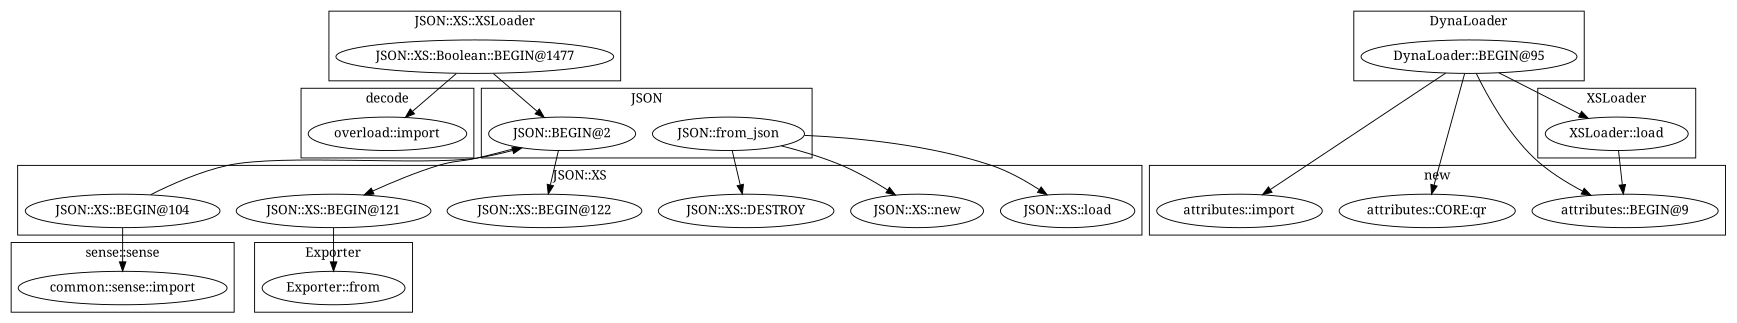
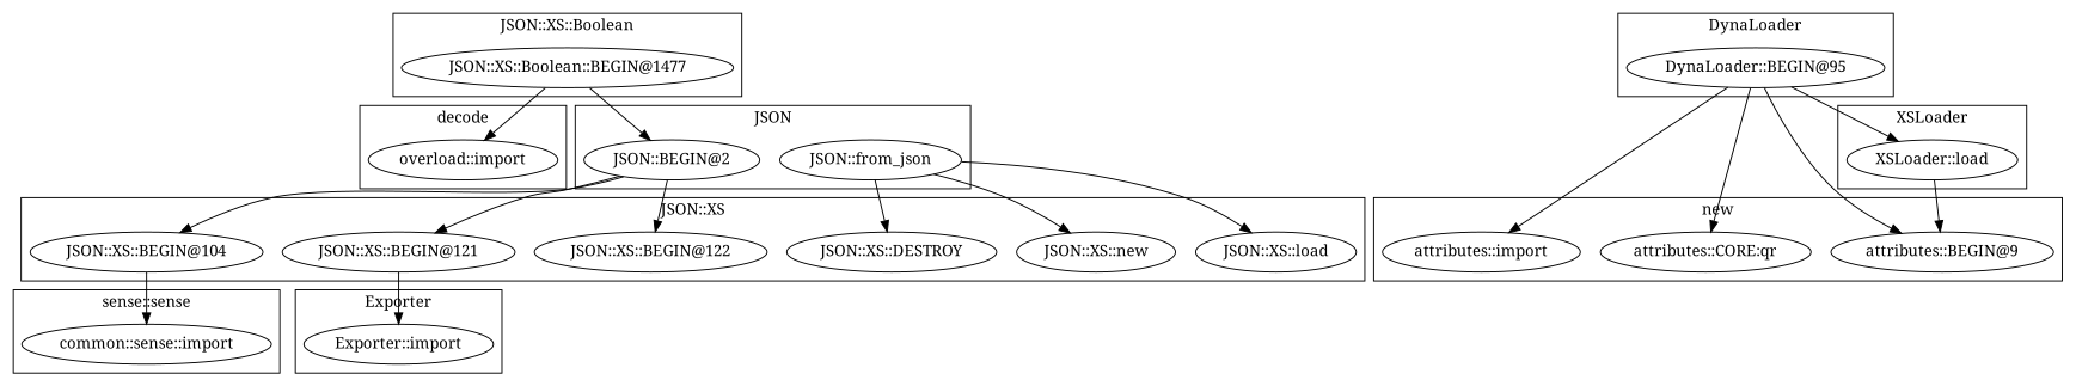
  digraph {
    fontname="Noto Serif"
    node [fontname="Noto Serif"]
    edge [fontname="Noto Serif"]
    n1 [label="JSON::XS::load"]
    "JSON::XS::BEGIN@104"
    "JSON::XS::new"
    "JSON::XS::DESTROY"
    "JSON::XS::BEGIN@121"
    "JSON::XS::BEGIN@122"
    "DynaLoader::BEGIN@95"
    "overload::import"
    "common::sense::import"
    "attributes::BEGIN@9"
    "attributes::import"
    "attributes::CORE:qr"
    "XSLoader::load"
    "JSON::XS::Boolean::BEGIN@1477"
-   "Exporter::import" [label="Exporter::from"]
+   "Exporter::import"
    "JSON::from_json"
    "JSON::BEGIN@2"
    subgraph cluster_1 {
      label="JSON::XS"
      n1
      "JSON::XS::BEGIN@104"
      "JSON::XS::new"
      "JSON::XS::DESTROY"
      "JSON::XS::BEGIN@121"
      "JSON::XS::BEGIN@122"
    }
    subgraph cluster_2 {
      label=DynaLoader
      "DynaLoader::BEGIN@95"
    }
    subgraph cluster_3 {
      label=decode
      "overload::import"
    }
    subgraph cluster_4 {
      label="sense::sense"
      "common::sense::import"
    }
    subgraph cluster_5 {
      label=new
      "attributes::BEGIN@9"
      "attributes::import"
      "attributes::CORE:qr"
    }
    subgraph cluster_6 {
      label=XSLoader
      "XSLoader::load"
    }
    subgraph cluster_7 {
-     label="JSON::XS::XSLoader"
+     label="JSON::XS::Boolean"
      "JSON::XS::Boolean::BEGIN@1477"
    }
    subgraph cluster_8 {
      label=Exporter
      "Exporter::import"
    }
    subgraph cluster_9 {
      label=JSON
      "JSON::from_json"
      "JSON::BEGIN@2"
    }
    "JSON::XS::BEGIN@104" -> "common::sense::import"
    "JSON::XS::BEGIN@121" -> "Exporter::import"
    "DynaLoader::BEGIN@95" -> "attributes::BEGIN@9"
    "DynaLoader::BEGIN@95" -> "attributes::import"
    "DynaLoader::BEGIN@95" -> "attributes::CORE:qr"
    "DynaLoader::BEGIN@95" -> "XSLoader::load"
    "XSLoader::load" -> "attributes::BEGIN@9"
    "JSON::XS::Boolean::BEGIN@1477" -> "overload::import"
    "JSON::XS::Boolean::BEGIN@1477" -> "JSON::BEGIN@2"
    "JSON::from_json" -> n1
    "JSON::from_json" -> "JSON::XS::new"
    "JSON::from_json" -> "JSON::XS::DESTROY"
-   "JSON::XS::BEGIN@104" -> "JSON::BEGIN@2"
+   "JSON::BEGIN@2" -> "JSON::XS::BEGIN@104"
    "JSON::BEGIN@2" -> "JSON::XS::BEGIN@121"
    "JSON::BEGIN@2" -> "JSON::XS::BEGIN@122"
  }
